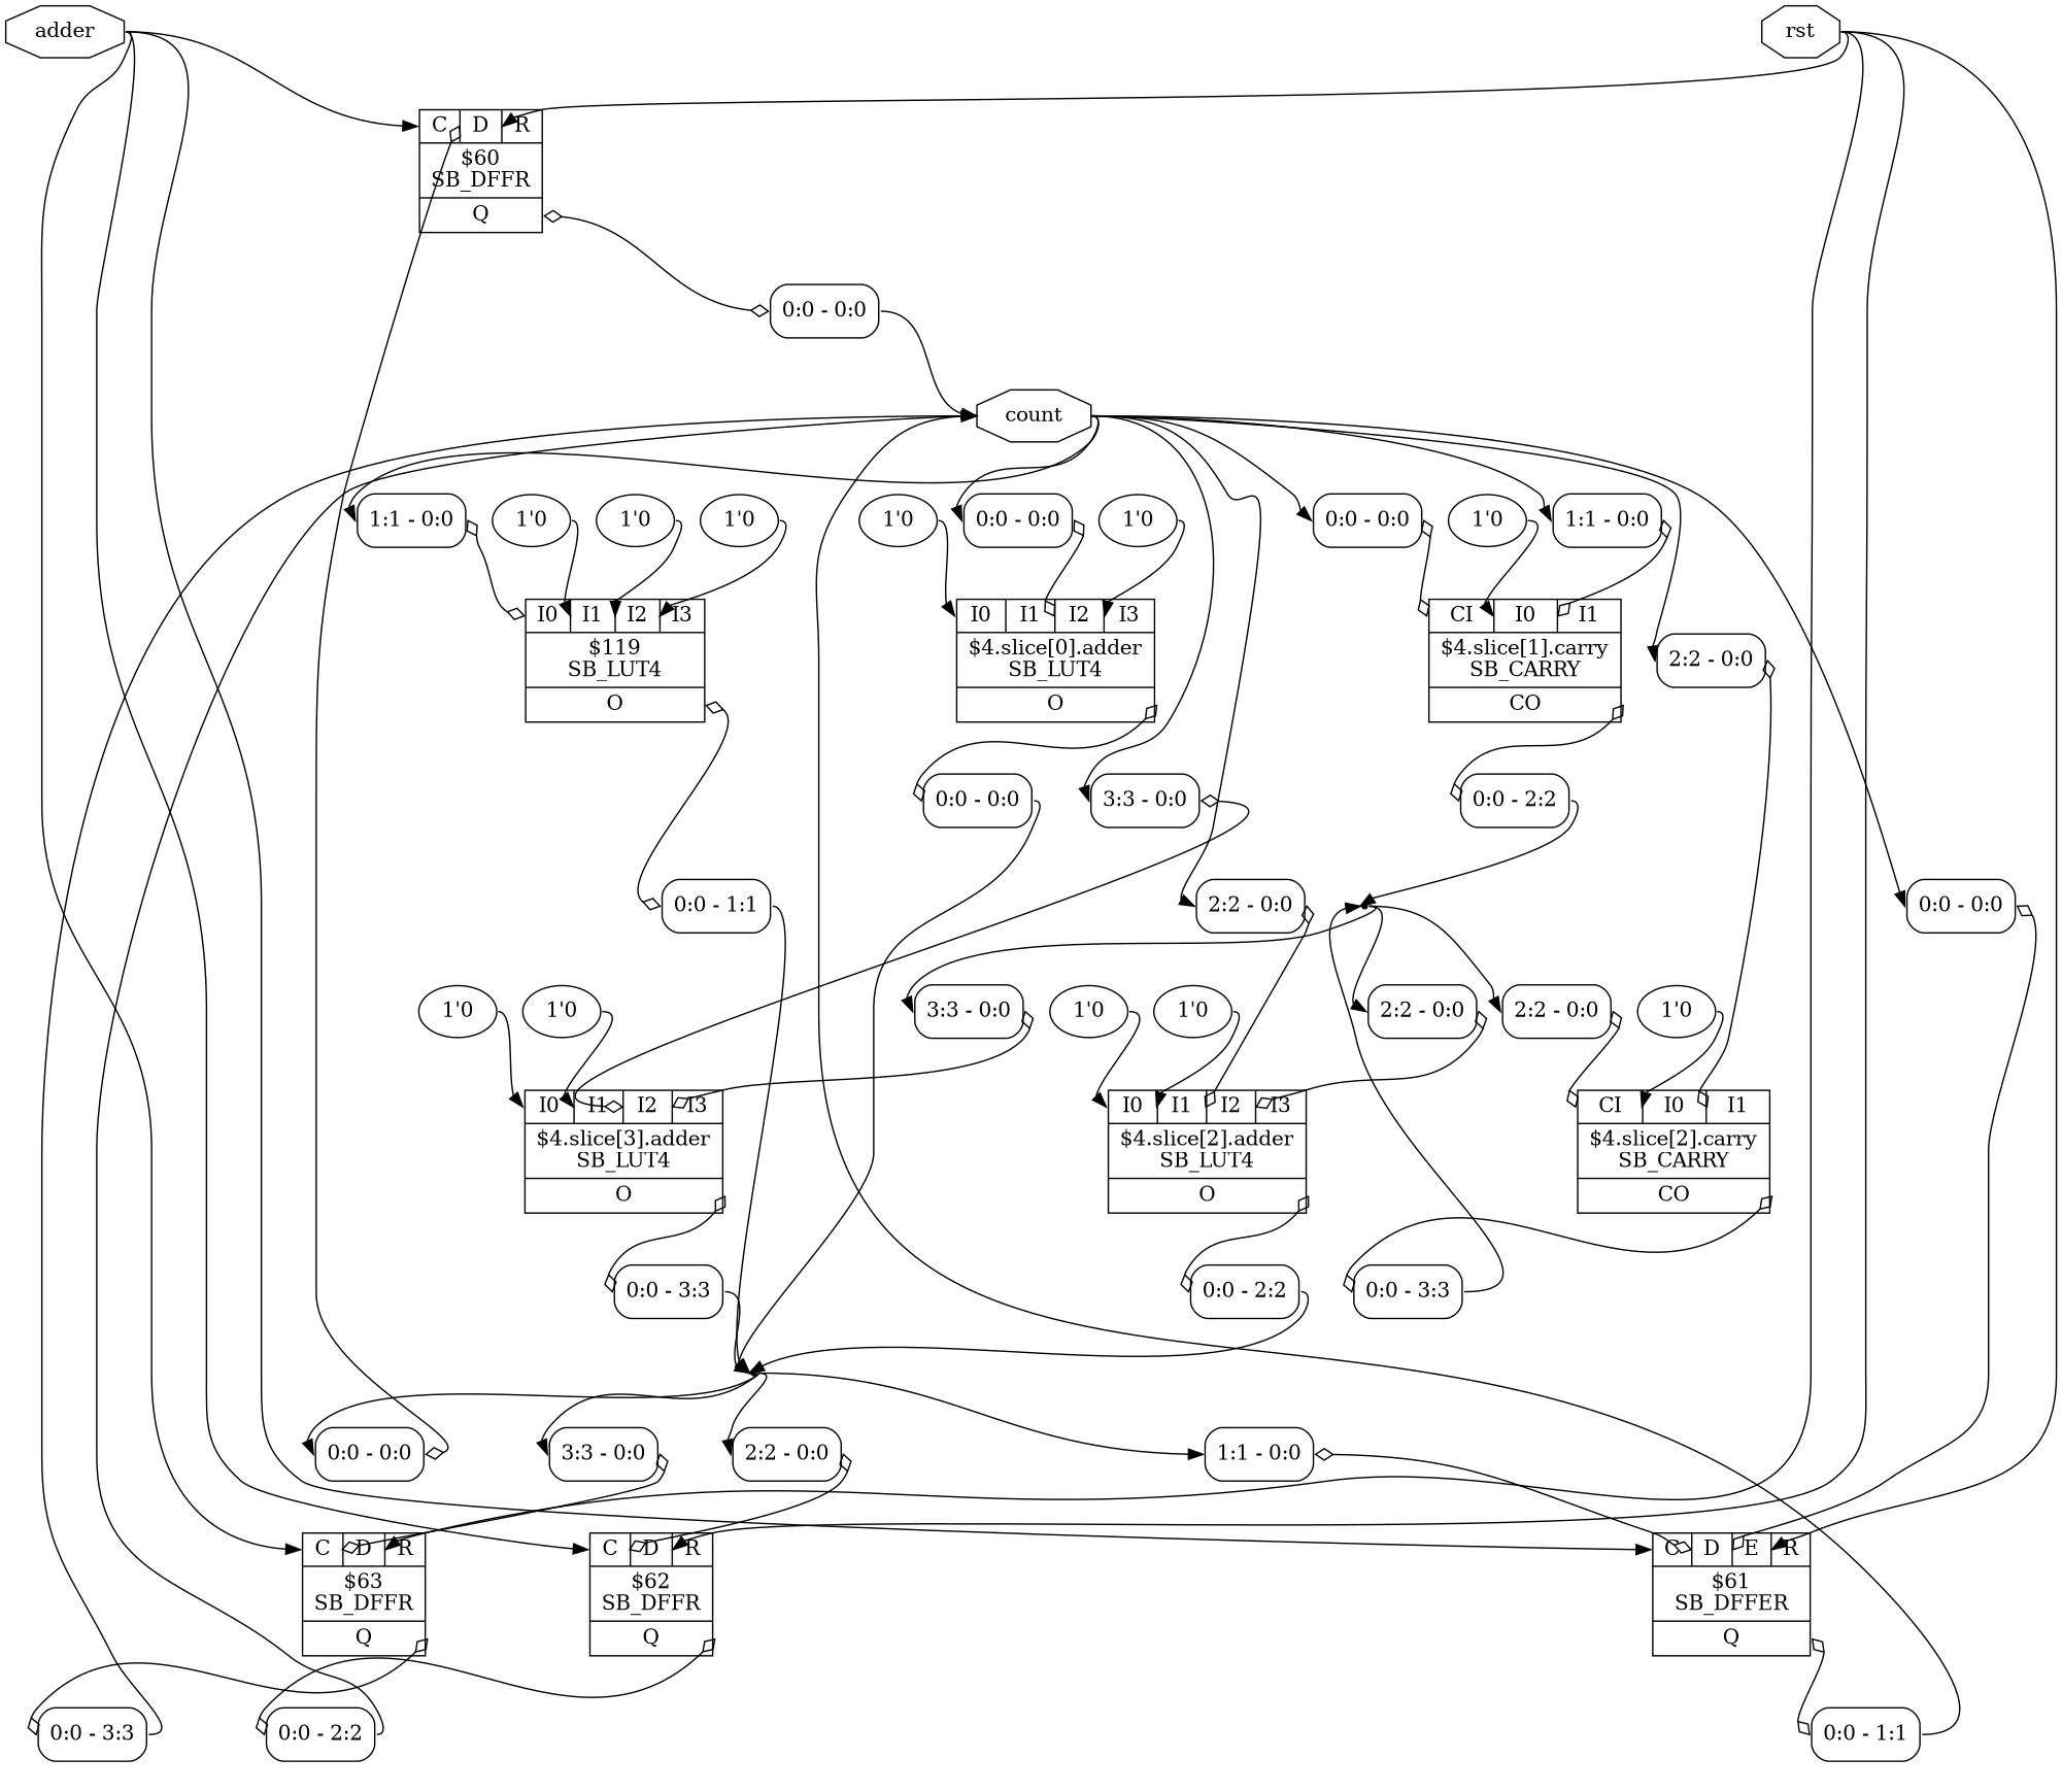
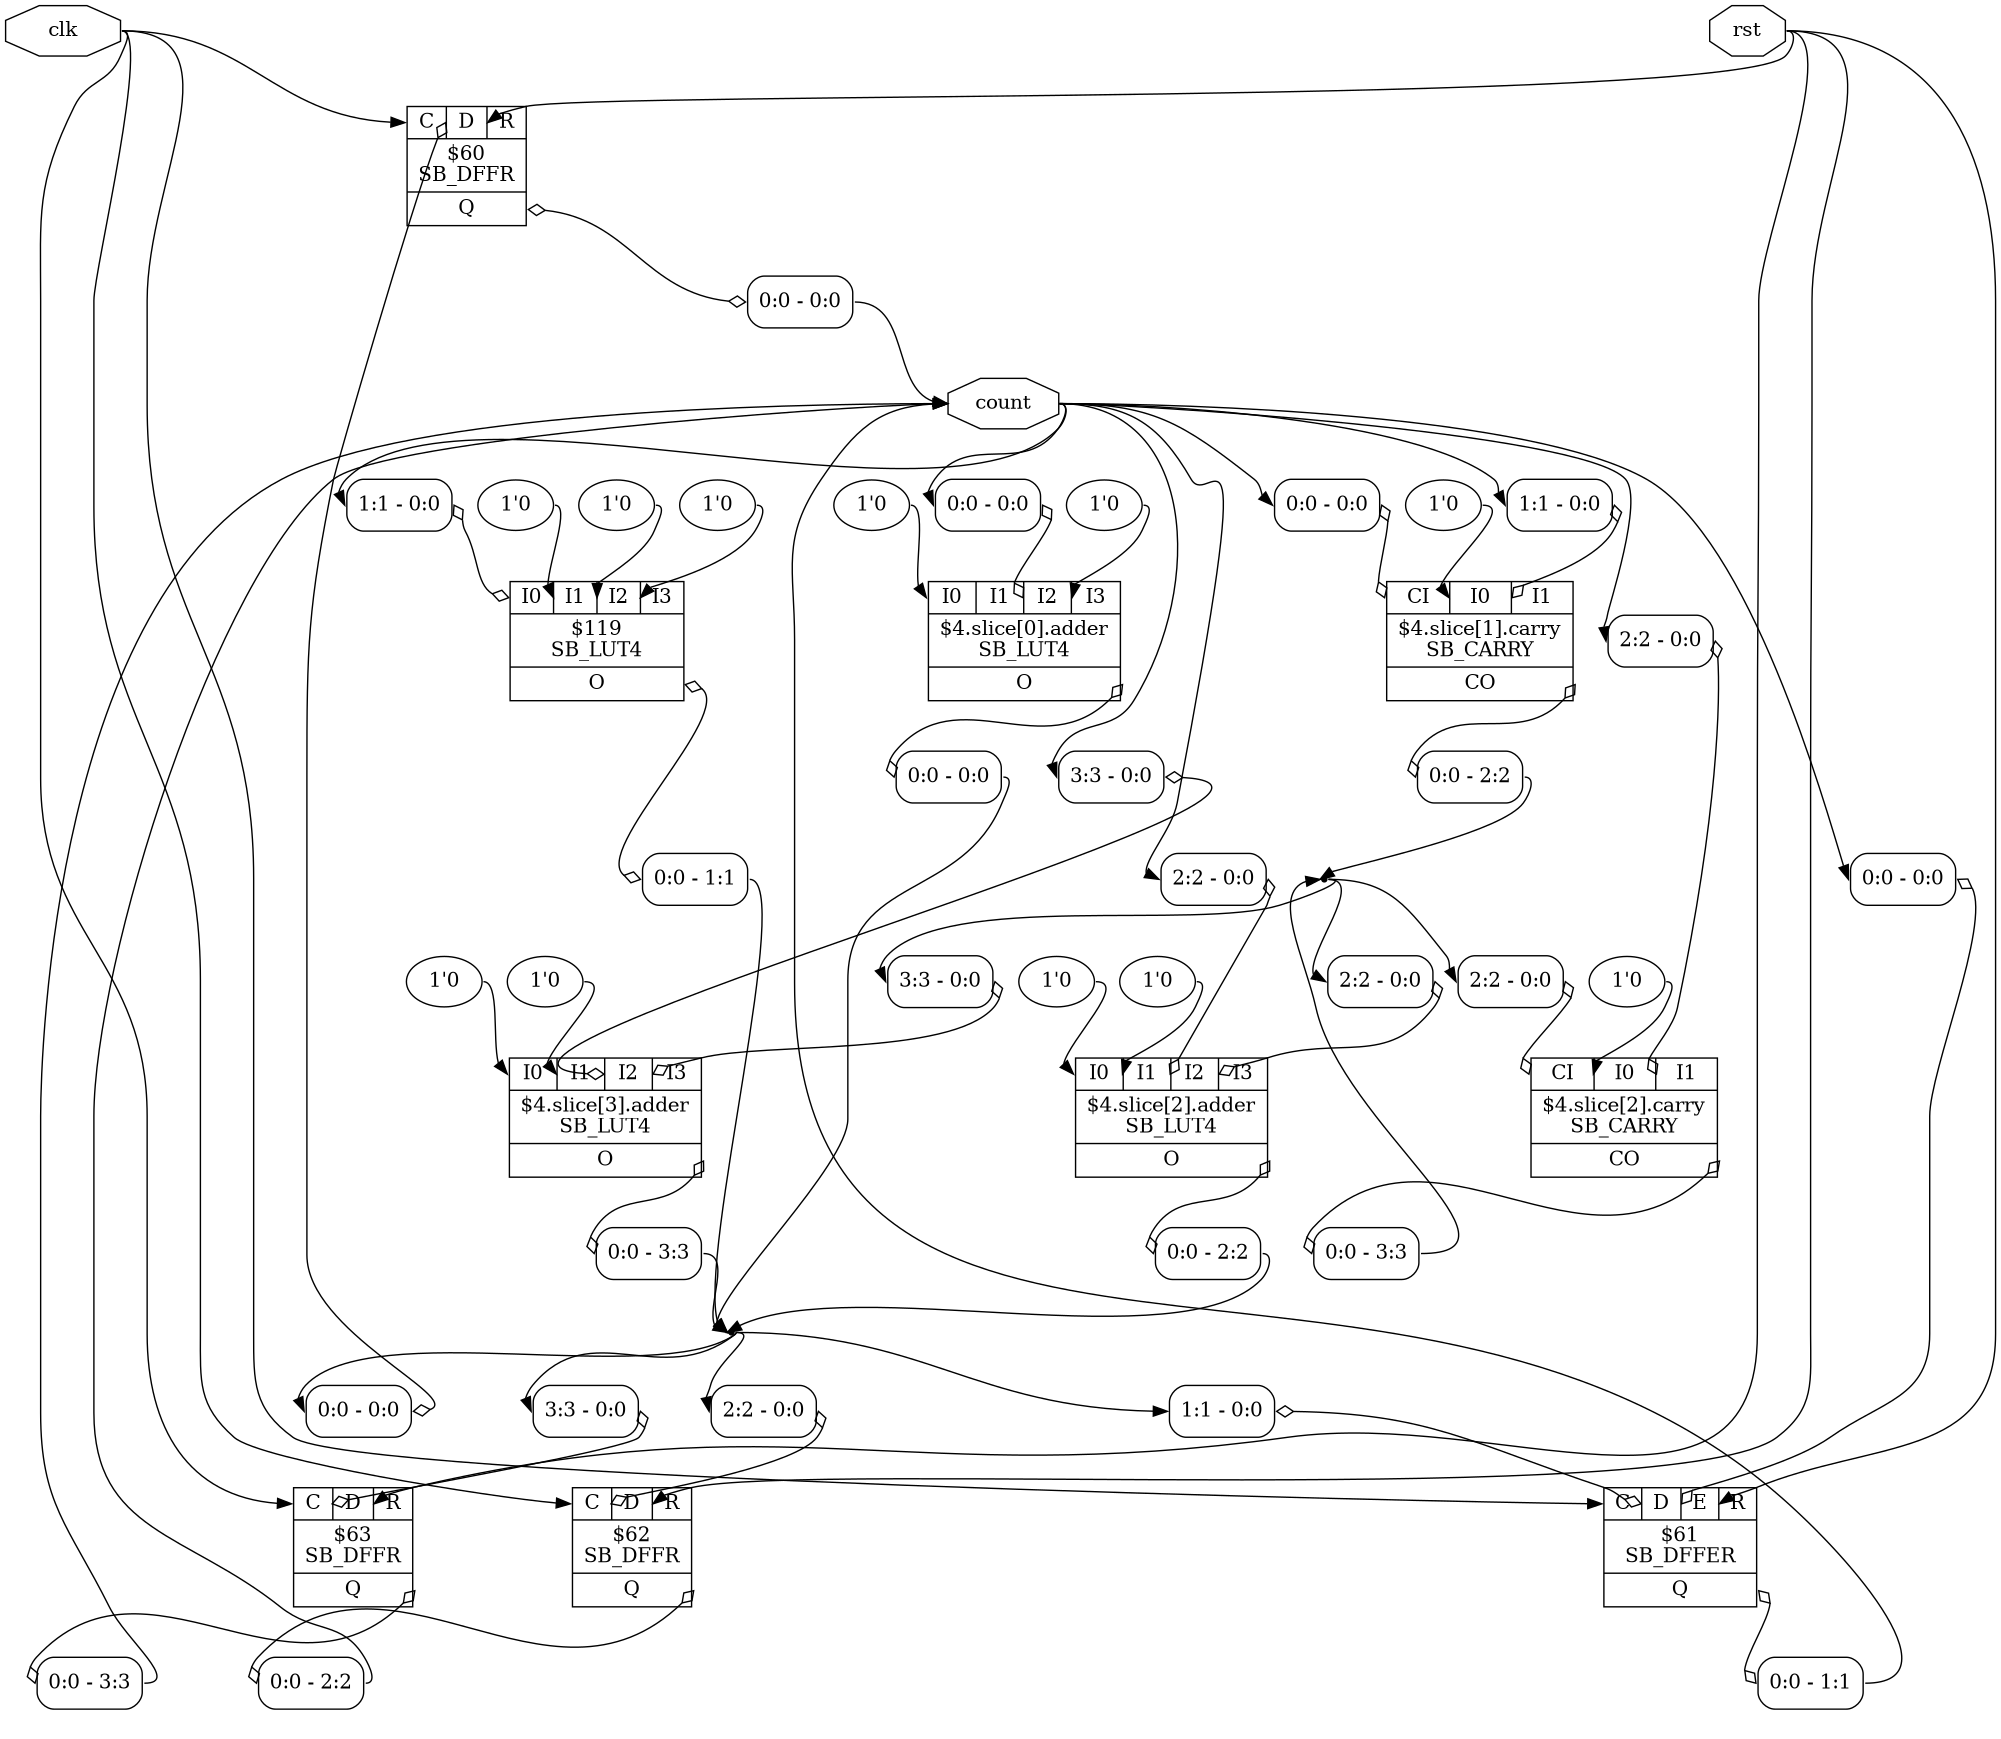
  digraph {
    rankdir=TB
    remincross=true
    node [shape=record]
    edge [color=black headport=w tailport=e]
-   n4 [color=black fontcolor=black label=adder shape=octagon]
+   n4 [color=black fontcolor=black label=clk shape=octagon]
    c24 [label="{{<p20> C|<p21> D|<p22> R}|$60\nSB_DFFR|{<p23> Q}}"]
    c26 [label="{{<p20> C|<p21> D|<p25> E|<p22> R}|$61\nSB_DFFER|{<p23> Q}}"]
    c27 [label="{{<p20> C|<p21> D|<p22> R}|$62\nSB_DFFR|{<p23> Q}}"]
    c28 [label="{{<p20> C|<p21> D|<p22> R}|$63\nSB_DFFR|{<p23> Q}}"]
    x29 [label="<s0> 0:0 - 0:0 " style=rounded]
    x32 [label="<s0> 0:0 - 1:1 " style=rounded]
    x34 [label="<s0> 0:0 - 2:2 " style=rounded]
    x36 [label="<s0> 0:0 - 3:3 " style=rounded]
    n5 [color=black fontcolor=black label=count shape=octagon]
    x0 [label="<s0> 1:1 - 0:0 " style=rounded]
    x7 [label="<s0> 0:0 - 0:0 " style=rounded]
    x10 [label="<s0> 0:0 - 0:0 " style=rounded]
    x13 [label="<s0> 1:1 - 0:0 " style=rounded]
    x16 [label="<s0> 2:2 - 0:0 " style=rounded]
    x22 [label="<s0> 2:2 - 0:0 " style=rounded]
    x25 [label="<s0> 3:3 - 0:0 " style=rounded]
    x31 [label="<s0> 0:0 - 0:0 " style=rounded]
    c12 [label="{{<p7> I0|<p8> I1|<p9> I2|<p10> I3}|$119\nSB_LUT4|{<p11> O}}"]
    c13 [label="{{<p7> I0|<p8> I1|<p9> I2|<p10> I3}|$4.slice[0].adder\nSB_LUT4|{<p11> O}}"]
    c16 [label="{{<p14> CI|<p7> I0|<p8> I1}|$4.slice[1].carry\nSB_CARRY|{<p15> CO}}"]
    c17 [label="{{<p7> I0|<p8> I1|<p9> I2|<p10> I3}|$4.slice[2].adder\nSB_LUT4|{<p11> O}}"]
    c18 [label="{{<p14> CI|<p7> I0|<p8> I1}|$4.slice[2].carry\nSB_CARRY|{<p15> CO}}"]
    c19 [label="{{<p7> I0|<p8> I1|<p9> I2|<p10> I3}|$4.slice[3].adder\nSB_LUT4|{<p11> O}}"]
    n6 [color=black fontcolor=black label=rst shape=octagon]
    v1 [label="1'0" shape=""]
    x4 [label="<s0> 0:0 - 1:1 " style=rounded]
    v2 [label="1'0" shape=""]
    v3 [label="1'0" shape=""]
    n2 [shape=point]
    x28 [label="<s0> 0:0 - 0:0 " style=rounded]
    x30 [label="<s0> 1:1 - 0:0 " style=rounded]
    x33 [label="<s0> 2:2 - 0:0 " style=rounded]
    x35 [label="<s0> 3:3 - 0:0 " style=rounded]
    v5 [label="1'0" shape=""]
    x9 [label="<s0> 0:0 - 0:0 " style=rounded]
    v8 [label="1'0" shape=""]
    v12 [label="1'0" shape=""]
    x11 [label="<s0> 0:0 - 2:2 " style=rounded]
    n3 [shape=point]
    x17 [label="<s0> 2:2 - 0:0 " style=rounded]
    x19 [label="<s0> 2:2 - 0:0 " style=rounded]
    x26 [label="<s0> 3:3 - 0:0 " style=rounded]
    v14 [label="1'0" shape=""]
    x18 [label="<s0> 0:0 - 2:2 " style=rounded]
    v15 [label="1'0" shape=""]
    v21 [label="1'0" shape=""]
    x20 [label="<s0> 0:0 - 3:3 " style=rounded]
    v23 [label="1'0" shape=""]
    x27 [label="<s0> 0:0 - 3:3 " style=rounded]
    v24 [label="1'0" shape=""]
    n4 -> c24 [headport="p20:w"]
    n4 -> c26 [headport="p20:w"]
    n4 -> c27 [headport="p20:w"]
    n4 -> c28 [headport="p20:w"]
    c24 -> x29 [arrowhead=odiamond arrowtail=odiamond dir=both tailport="p23:e"]
    c26 -> x32 [arrowhead=odiamond arrowtail=odiamond dir=both tailport="p23:e"]
    c27 -> x34 [arrowhead=odiamond arrowtail=odiamond dir=both tailport="p23:e"]
    c28 -> x36 [arrowhead=odiamond arrowtail=odiamond dir=both tailport="p23:e"]
    x29 -> n5 [tailport="s0:e"]
    x32 -> n5 [tailport="s0:e"]
    x34 -> n5 [tailport="s0:e"]
    x36 -> n5 [tailport="s0:e"]
    n5 -> x0 [headport="s0:w"]
    n5 -> x7 [headport="s0:w"]
    n5 -> x10 [headport="s0:w"]
    n5 -> x13 [headport="s0:w"]
    n5 -> x16 [headport="s0:w"]
    n5 -> x22 [headport="s0:w"]
    n5 -> x25 [headport="s0:w"]
    n5 -> x31 [headport="s0:w"]
    x0 -> c12 [arrowhead=odiamond arrowtail=odiamond dir=both headport="p7:w"]
    x7 -> c13 [arrowhead=odiamond arrowtail=odiamond dir=both headport="p9:w"]
    x10 -> c16 [arrowhead=odiamond arrowtail=odiamond dir=both headport="p14:w"]
    x13 -> c16 [arrowhead=odiamond arrowtail=odiamond dir=both headport="p8:w"]
    x16 -> c17 [arrowhead=odiamond arrowtail=odiamond dir=both headport="p9:w"]
    x22 -> c18 [arrowhead=odiamond arrowtail=odiamond dir=both headport="p8:w"]
    x25 -> c19 [arrowhead=odiamond arrowtail=odiamond dir=both headport="p9:w"]
    x31 -> c26 [arrowhead=odiamond arrowtail=odiamond dir=both headport="p25:w"]
    c12 -> x4 [arrowhead=odiamond arrowtail=odiamond dir=both tailport="p11:e"]
    c13 -> x9 [arrowhead=odiamond arrowtail=odiamond dir=both tailport="p11:e"]
    c16 -> x11 [arrowhead=odiamond arrowtail=odiamond dir=both tailport="p15:e"]
    c17 -> x18 [arrowhead=odiamond arrowtail=odiamond dir=both tailport="p11:e"]
    c18 -> x20 [arrowhead=odiamond arrowtail=odiamond dir=both tailport="p15:e"]
    c19 -> x27 [arrowhead=odiamond arrowtail=odiamond dir=both tailport="p11:e"]
    n6 -> c24 [headport="p22:w"]
    n6 -> c26 [headport="p22:w"]
    n6 -> c27 [headport="p22:w"]
    n6 -> c28 [headport="p22:w"]
    v1 -> c12 [headport="p8:w"]
    x4 -> n2 [tailport="s0:e"]
    v2 -> c12 [headport="p9:w"]
    v3 -> c12 [headport="p10:w"]
    n2 -> x28 [headport="s0:w"]
    n2 -> x30 [headport="s0:w"]
    n2 -> x33 [headport="s0:w"]
    n2 -> x35 [headport="s0:w"]
    x28 -> c24 [arrowhead=odiamond arrowtail=odiamond dir=both headport="p21:w"]
    x30 -> c26 [arrowhead=odiamond arrowtail=odiamond dir=both headport="p21:w"]
    x33 -> c27 [arrowhead=odiamond arrowtail=odiamond dir=both headport="p21:w"]
    x35 -> c28 [arrowhead=odiamond arrowtail=odiamond dir=both headport="p21:w"]
    v5 -> c13 [headport="p7:w"]
    x9 -> n2 [tailport="s0:e"]
    v8 -> c13 [headport="p10:w"]
    v12 -> c16 [headport="p7:w"]
    x11 -> n3 [tailport="s0:e"]
    n3 -> x17 [headport="s0:w"]
    n3 -> x19 [headport="s0:w"]
    n3 -> x26 [headport="s0:w"]
    x17 -> c17 [arrowhead=odiamond arrowtail=odiamond dir=both headport="p10:w"]
    x19 -> c18 [arrowhead=odiamond arrowtail=odiamond dir=both headport="p14:w"]
    x26 -> c19 [arrowhead=odiamond arrowtail=odiamond dir=both headport="p10:w"]
    v14 -> c17 [headport="p7:w"]
    x18 -> n2 [tailport="s0:e"]
    v15 -> c17 [headport="p8:w"]
    v21 -> c18 [headport="p7:w"]
    x20 -> n3 [tailport="s0:e"]
    v23 -> c19 [headport="p7:w"]
    x27 -> n2 [tailport="s0:e"]
    v24 -> c19 [headport="p8:w"]
  }
